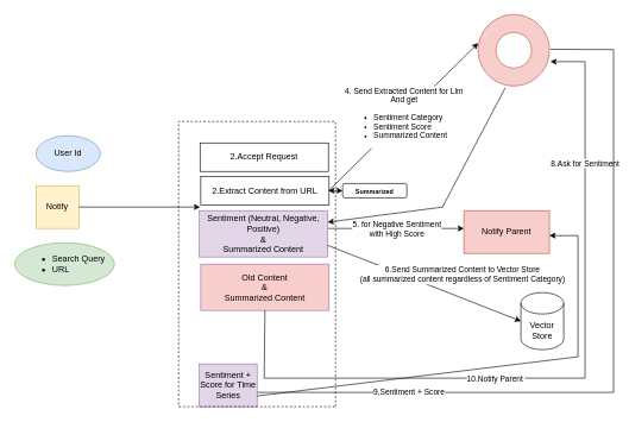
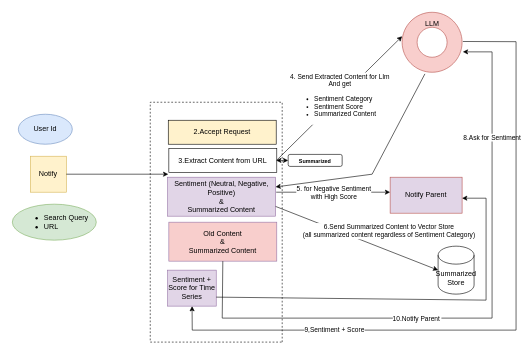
  <mxCell id="0" />
  <mxCell id="1" parent="0" />
  <mxCell id="2" value="Notify" style="rounded=0;whiteSpace=wrap;html=1;fillColor=#fff2cc;strokeColor=#d6b656;" vertex="1" parent="1"><mxGeometry x="50" y="260" width="60" height="60" as="geometry" /></mxCell>
  <mxCell id="3" value="&lt;ul&gt;&lt;li&gt;Search Query&lt;/li&gt;&lt;li style=&quot;text-align: left;&quot;&gt;URL&lt;/li&gt;&lt;/ul&gt;" style="ellipse;whiteSpace=wrap;html=1;fillColor=#d5e8d4;strokeColor=#82b366;" vertex="1" parent="1"><mxGeometry y="340" width="140" height="60" as="geometry" x="20" /></mxCell>
  <mxCell id="4" value="" style="endArrow=classic;html=1;rounded=0;exitX=1;exitY=0.5;exitDx=0;exitDy=0;" edge="1" parent="1" source="2"><mxGeometry width="50" height="50" relative="1" as="geometry"><mxPoint x="380" y="280" as="sourcePoint" /><mxPoint x="280" y="290" as="targetPoint" /></mxGeometry></mxCell>
- <mxCell id="5" value="User Id" style="ellipse;whiteSpace=wrap;html=1;fillColor=#dae8fc;strokeColor=#6c8ebf;" vertex="1" parent="1"><mxGeometry x="50" y="190" width="90" height="50" as="geometry" /></mxCell>
- <mxCell id="6" value="2.Accept Request" style="rounded=0;whiteSpace=wrap;html=1;" vertex="1" parent="1"><mxGeometry x="280" y="200" width="180" height="40" as="geometry" /></mxCell>
- <mxCell id="7" value="2.Extract Content from URL" style="rounded=0;whiteSpace=wrap;html=1;" vertex="1" parent="1"><mxGeometry x="281" y="247" width="180" height="40" as="geometry" /></mxCell>
+ <mxCell id="5" value="User Id" style="ellipse;whiteSpace=wrap;html=1;fillColor=#dae8fc;strokeColor=#6c8ebf;" vertex="1" parent="1"><mxGeometry x="30" y="190" width="90" height="50" as="geometry" /></mxCell>
+ <mxCell id="6" value="2.Accept Request" style="rounded=0;whiteSpace=wrap;html=1;fillColor=#fff2cc;" vertex="1" parent="1"><mxGeometry x="280" y="200" width="180" height="40" as="geometry" /></mxCell>
+ <mxCell id="7" value="3.Extract Content from URL" style="rounded=0;whiteSpace=wrap;html=1;" vertex="1" parent="1"><mxGeometry x="281" y="247" width="180" height="40" as="geometry" /></mxCell>
  <mxCell id="8" value="Sentiment (Neutral, Negative, Positive)&lt;div&gt;&amp;amp;&lt;/div&gt;&lt;div&gt;Summarized Content&lt;/div&gt;" style="rounded=0;whiteSpace=wrap;html=1;fillColor=#e1d5e7;strokeColor=#9673a6;" vertex="1" parent="1"><mxGeometry x="279" y="295" width="180" height="65" as="geometry" /></mxCell>
  <mxCell id="9" value="&lt;font size=&quot;1&quot; style=&quot;&quot;&gt;&lt;b style=&quot;font-size: 9px;&quot;&gt;Summarized&lt;/b&gt;&lt;/font&gt;" style="rounded=1;whiteSpace=wrap;html=1;" vertex="1" parent="1"><mxGeometry x="480" y="257" width="90" height="20" as="geometry" /></mxCell>
  <mxCell id="10" value="" style="endArrow=classic;startArrow=classic;html=1;rounded=0;entryX=0;entryY=0.5;entryDx=0;entryDy=0;" edge="1" parent="1" target="9"><mxGeometry width="50" height="50" relative="1" as="geometry"><mxPoint x="460" y="267" as="sourcePoint" /><mxPoint x="430" y="230" as="targetPoint" /></mxGeometry></mxCell>
  <mxCell id="11" value="" style="endArrow=classic;html=1;rounded=0;" edge="1" parent="1"><mxGeometry relative="1" as="geometry"><mxPoint x="460" y="320" as="sourcePoint" /><mxPoint x="650" y="320" as="targetPoint" /></mxGeometry></mxCell>
  <mxCell id="12" value="5. for Negative Sentiment&lt;div&gt;with High Score&lt;/div&gt;" style="edgeLabel;resizable=0;html=1;;align=center;verticalAlign=middle;" connectable="0" vertex="1" parent="11"><mxGeometry relative="1" as="geometry" /></mxCell>
- <mxCell id="13" value="Notify Parent" style="rounded=0;whiteSpace=wrap;html=1;fillColor=#f8cecc;strokeColor=#b85450;" vertex="1" parent="1"><mxGeometry x="650" y="295" width="120" height="60" as="geometry" /></mxCell>
+ <mxCell id="13" value="Notify Parent" style="rounded=0;whiteSpace=wrap;html=1;fillColor=#e1d5e7;strokeColor=#b85450;" vertex="1" parent="1"><mxGeometry x="650" y="295" width="120" height="60" as="geometry" /></mxCell>
  <mxCell id="14" value="" style="endArrow=classic;html=1;rounded=0;" edge="1" parent="1"><mxGeometry relative="1" as="geometry"><mxPoint x="461" y="266.5" as="sourcePoint" /><mxPoint x="670" y="60" as="targetPoint" /></mxGeometry></mxCell>
  <mxCell id="15" value="4. Send Extracted Content for Llm&lt;div&gt;And get&lt;/div&gt;&lt;div&gt;&lt;ul&gt;&lt;li style=&quot;text-align: left;&quot;&gt;Sentiment Category&lt;/li&gt;&lt;li style=&quot;text-align: left;&quot;&gt;Sentiment Score&lt;/li&gt;&lt;li style=&quot;text-align: left;&quot;&gt;Summarized Content&lt;/li&gt;&lt;/ul&gt;&lt;/div&gt;" style="edgeLabel;resizable=0;html=1;;align=center;verticalAlign=middle;" connectable="0" vertex="1" parent="14"><mxGeometry relative="1" as="geometry" /></mxCell>
  <mxCell id="16" value="" style="verticalLabelPosition=bottom;verticalAlign=top;html=1;shape=mxgraph.basic.donut;dx=25;fillColor=#f8cecc;strokeColor=#b85450;" vertex="1" parent="1"><mxGeometry x="670" y="20" width="100" height="100" as="geometry" /></mxCell>
+ <mxCell id="17" value="LLM" style="text;html=1;align=center;verticalAlign=middle;resizable=0;points=[];autosize=1;strokeColor=none;fillColor=none;" vertex="1" parent="1"><mxGeometry x="695" y="25" width="50" height="30" as="geometry" /></mxCell>
  <mxCell id="18" value="" style="endArrow=classic;html=1;rounded=0;exitX=0.38;exitY=1.027;exitDx=0;exitDy=0;exitPerimeter=0;entryX=1;entryY=0.25;entryDx=0;entryDy=0;" edge="1" parent="1" source="16" target="8"><mxGeometry width="50" height="50" relative="1" as="geometry"><mxPoint x="400" y="280" as="sourcePoint" /><mxPoint x="450" y="230" as="targetPoint" /><Array as="points"><mxPoint x="620" y="290" /></Array></mxGeometry></mxCell>
- <mxCell id="19" value="Vector Store" style="shape=cylinder3;whiteSpace=wrap;html=1;boundedLbl=1;backgroundOutline=1;size=15;" vertex="1" parent="1"><mxGeometry x="730" y="410" width="60" height="80" as="geometry" /></mxCell>
+ <mxCell id="19" value="Summarized Store" style="shape=cylinder3;whiteSpace=wrap;html=1;boundedLbl=1;backgroundOutline=1;size=15;" vertex="1" parent="1"><mxGeometry x="730" y="410" width="60" height="80" as="geometry" /></mxCell>
  <mxCell id="20" value="" style="endArrow=classic;html=1;rounded=0;exitX=1;exitY=0.75;exitDx=0;exitDy=0;entryX=0;entryY=0.5;entryDx=0;entryDy=0;entryPerimeter=0;" edge="1" parent="1" source="8" target="19"><mxGeometry relative="1" as="geometry"><mxPoint x="370" y="320" as="sourcePoint" /><mxPoint x="470" y="320" as="targetPoint" /></mxGeometry></mxCell>
  <mxCell id="21" value="6.Send Summarized Content to Vector Store&lt;div&gt;(all summarized content regardless of Sentiment Category)&lt;/div&gt;" style="edgeLabel;resizable=0;html=1;;align=center;verticalAlign=middle;" connectable="0" vertex="1" parent="20"><mxGeometry relative="1" as="geometry"><mxPoint x="53" y="-13" as="offset" /></mxGeometry></mxCell>
  <mxCell id="22" value="Old Content&lt;br&gt;&lt;div&gt;&amp;amp;&lt;/div&gt;&lt;div&gt;Summarized Content&lt;/div&gt;" style="rounded=0;whiteSpace=wrap;html=1;fillColor=#f8cecc;strokeColor=#9673a6;" vertex="1" parent="1"><mxGeometry x="281" y="370" width="180" height="65" as="geometry" /></mxCell>
  <mxCell id="23" value="" style="endArrow=classic;html=1;rounded=0;exitX=0.5;exitY=1;exitDx=0;exitDy=0;entryX=1.013;entryY=0.66;entryDx=0;entryDy=0;entryPerimeter=0;" edge="1" parent="1" source="22" target="16"><mxGeometry width="50" height="50" relative="1" as="geometry"><mxPoint x="540" y="390" as="sourcePoint" /><mxPoint x="820" y="20" as="targetPoint" /><Array as="points"><mxPoint x="370" y="530" /><mxPoint x="820" y="530" /><mxPoint x="820" y="86" /></Array></mxGeometry></mxCell>
  <mxCell id="24" value="8.Ask for Sentiment" style="edgeLabel;html=1;align=center;verticalAlign=middle;resizable=0;points=[];" vertex="1" connectable="0" parent="23"><mxGeometry x="0.633" y="1" relative="1" as="geometry"><mxPoint as="offset" /></mxGeometry></mxCell>
  <mxCell id="25" value="10.Notify Parent&amp;nbsp;" style="edgeLabel;html=1;align=center;verticalAlign=middle;resizable=0;points=[];" vertex="1" connectable="0" parent="23"><mxGeometry x="-0.191" relative="1" as="geometry"><mxPoint as="offset" /></mxGeometry></mxCell>
  <mxCell id="26" value="" style="endArrow=classic;html=1;rounded=0;exitX=1.013;exitY=0.487;exitDx=0;exitDy=0;exitPerimeter=0;" edge="1" parent="1" source="16" target="28"><mxGeometry width="50" height="50" relative="1" as="geometry"><mxPoint x="810" y="-40" as="sourcePoint" /><mxPoint x="339" y="480" as="targetPoint" /><Array as="points"><mxPoint x="860" y="69" /><mxPoint x="860" y="550" /><mxPoint x="320" y="550" /></Array></mxGeometry></mxCell>
  <mxCell id="27" value="9,Sentiment + Score" style="edgeLabel;html=1;align=center;verticalAlign=middle;resizable=0;points=[];" vertex="1" connectable="0" parent="26"><mxGeometry x="0.518" y="-1" relative="1" as="geometry"><mxPoint as="offset" /></mxGeometry></mxCell>
- <mxCell id="28" value="Sentiment + Score for Time Series" style="rounded=0;whiteSpace=wrap;html=1;fillColor=#e1d5e7;strokeColor=#9673a6;" vertex="1" parent="1"><mxGeometry x="279" y="510" width="81" height="60" as="geometry" /></mxCell>
+ <mxCell id="28" value="Sentiment + Score for Time Series" style="rounded=0;whiteSpace=wrap;html=1;fillColor=#e1d5e7;strokeColor=#9673a6;" vertex="1" parent="1"><mxGeometry x="279" y="450" width="81" height="60" as="geometry" /></mxCell>
  <mxCell id="29" value="" style="endArrow=none;dashed=1;html=1;rounded=0;" edge="1" parent="1"><mxGeometry width="50" height="50" relative="1" as="geometry"><mxPoint x="470" y="570" as="sourcePoint" /><mxPoint x="470" y="570" as="targetPoint" /><Array as="points"><mxPoint x="470" y="170" /><mxPoint x="250" y="170" /><mxPoint x="250" y="570" /></Array></mxGeometry></mxCell>
  <mxCell id="30" value="" style="endArrow=classic;html=1;rounded=0;exitX=1;exitY=0.75;exitDx=0;exitDy=0;" edge="1" parent="1" source="28"><mxGeometry width="50" height="50" relative="1" as="geometry"><mxPoint x="540" y="410" as="sourcePoint" /><mxPoint x="770" y="330" as="targetPoint" /><Array as="points"><mxPoint x="810" y="500" /><mxPoint x="810" y="330" /></Array></mxGeometry></mxCell>
